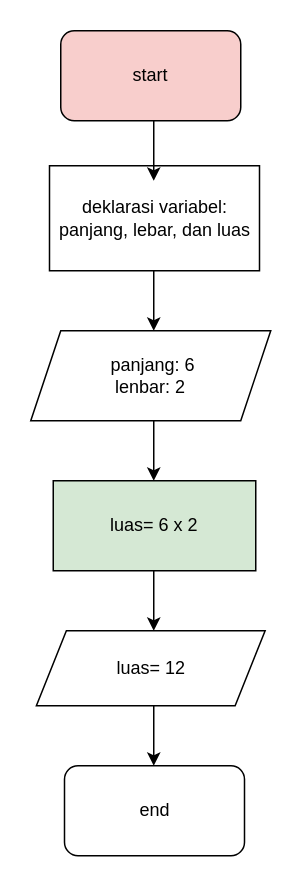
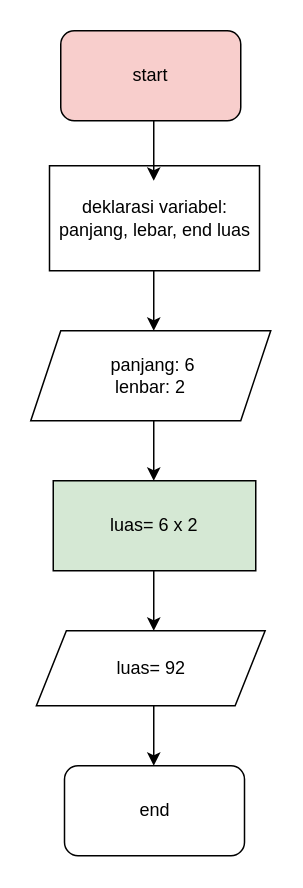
  <mxCell id="0" />
  <mxCell id="1" parent="0" />
- <mxCell id="2" value="deklarasi variabel: panjang, lebar, dan luas" style="rounded=0;whiteSpace=wrap;html=1;" vertex="1" parent="1"><mxGeometry x="32.5" y="110" width="140" height="70" as="geometry" /></mxCell>
+ <mxCell id="2" value="deklarasi variabel: panjang, lebar, end luas" style="rounded=0;whiteSpace=wrap;html=1;" vertex="1" parent="1"><mxGeometry x="32.5" y="110" width="140" height="70" as="geometry" /></mxCell>
  <mxCell id="3" value="&amp;nbsp;panjang: 6&lt;br&gt;lenbar: 2" style="shape=parallelogram;perimeter=parallelogramPerimeter;whiteSpace=wrap;html=1;fixedSize=1;" vertex="1" parent="1"><mxGeometry x="20" y="220" width="160" height="60" as="geometry" /></mxCell>
  <mxCell id="4" value="luas= 6 x 2" style="rounded=0;whiteSpace=wrap;html=1;fillColor=#d5e8d4;" vertex="1" parent="1"><mxGeometry x="35" y="320" width="135" height="60" as="geometry" /></mxCell>
- <mxCell id="5" value="luas= 12" style="shape=parallelogram;perimeter=parallelogramPerimeter;whiteSpace=wrap;html=1;fixedSize=1;" vertex="1" parent="1"><mxGeometry x="23.75" y="420" width="152.5" height="50" as="geometry" /></mxCell>
+ <mxCell id="5" value="luas= 92" style="shape=parallelogram;perimeter=parallelogramPerimeter;whiteSpace=wrap;html=1;fixedSize=1;" vertex="1" parent="1"><mxGeometry x="23.75" y="420" width="152.5" height="50" as="geometry" /></mxCell>
  <mxCell id="6" value="start" style="rounded=1;whiteSpace=wrap;html=1;fillColor=#f8cecc;" vertex="1" parent="1"><mxGeometry x="40" y="20" width="120" height="60" as="geometry" /></mxCell>
  <mxCell id="7" value="" style="endArrow=classic;html=1;rounded=0;" edge="1" parent="1"><mxGeometry width="50" height="50" relative="1" as="geometry"><mxPoint x="102" y="470" as="sourcePoint" /><mxPoint x="102" y="510" as="targetPoint" /><Array as="points" /></mxGeometry></mxCell>
  <mxCell id="8" value="" style="endArrow=classic;html=1;rounded=0;" edge="1" parent="1"><mxGeometry width="50" height="50" relative="1" as="geometry"><mxPoint x="102" y="380" as="sourcePoint" /><mxPoint x="102" y="420" as="targetPoint" /><Array as="points" /></mxGeometry></mxCell>
  <mxCell id="9" value="" style="endArrow=classic;html=1;rounded=0;" edge="1" parent="1"><mxGeometry width="50" height="50" relative="1" as="geometry"><mxPoint x="102" y="280" as="sourcePoint" /><mxPoint x="102" y="320" as="targetPoint" /><Array as="points" /></mxGeometry></mxCell>
  <mxCell id="10" value="" style="endArrow=classic;html=1;rounded=0;" edge="1" parent="1"><mxGeometry width="50" height="50" relative="1" as="geometry"><mxPoint x="102" y="180" as="sourcePoint" /><mxPoint x="102" y="220" as="targetPoint" /><Array as="points" /></mxGeometry></mxCell>
  <mxCell id="11" value="" style="endArrow=classic;html=1;rounded=0;" edge="1" parent="1"><mxGeometry width="50" height="50" relative="1" as="geometry"><mxPoint x="102" y="80" as="sourcePoint" /><mxPoint x="102" y="120" as="targetPoint" /><Array as="points" /></mxGeometry></mxCell>
  <mxCell id="12" value="end" style="rounded=1;whiteSpace=wrap;html=1;" vertex="1" parent="1"><mxGeometry x="42.5" y="510" width="120" height="60" as="geometry" /></mxCell>
